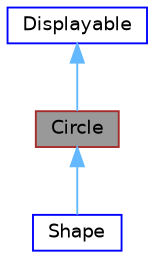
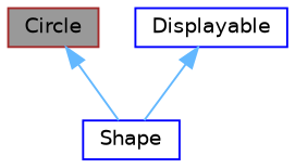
  digraph {
    node [color=blue fillcolor=white fontname=Helvetica fontsize=10 shape=box style=filled]
    edge [color=steelblue1 dir=back fontname=Helvetica fontsize=10 labelfontname=Helvetica labelfontsize=10 style=solid]
    n1 [color=brown fillcolor=grey60 fontcolor=black height=0.2 label=Circle width=0.4]
    n2 [height=0.2 label=Shape width=0.4]
    n3 [height=0.2 label=Displayable width=0.4]
    n1 -> n2
-   n3 -> n1
+   n3 -> n2
  }
